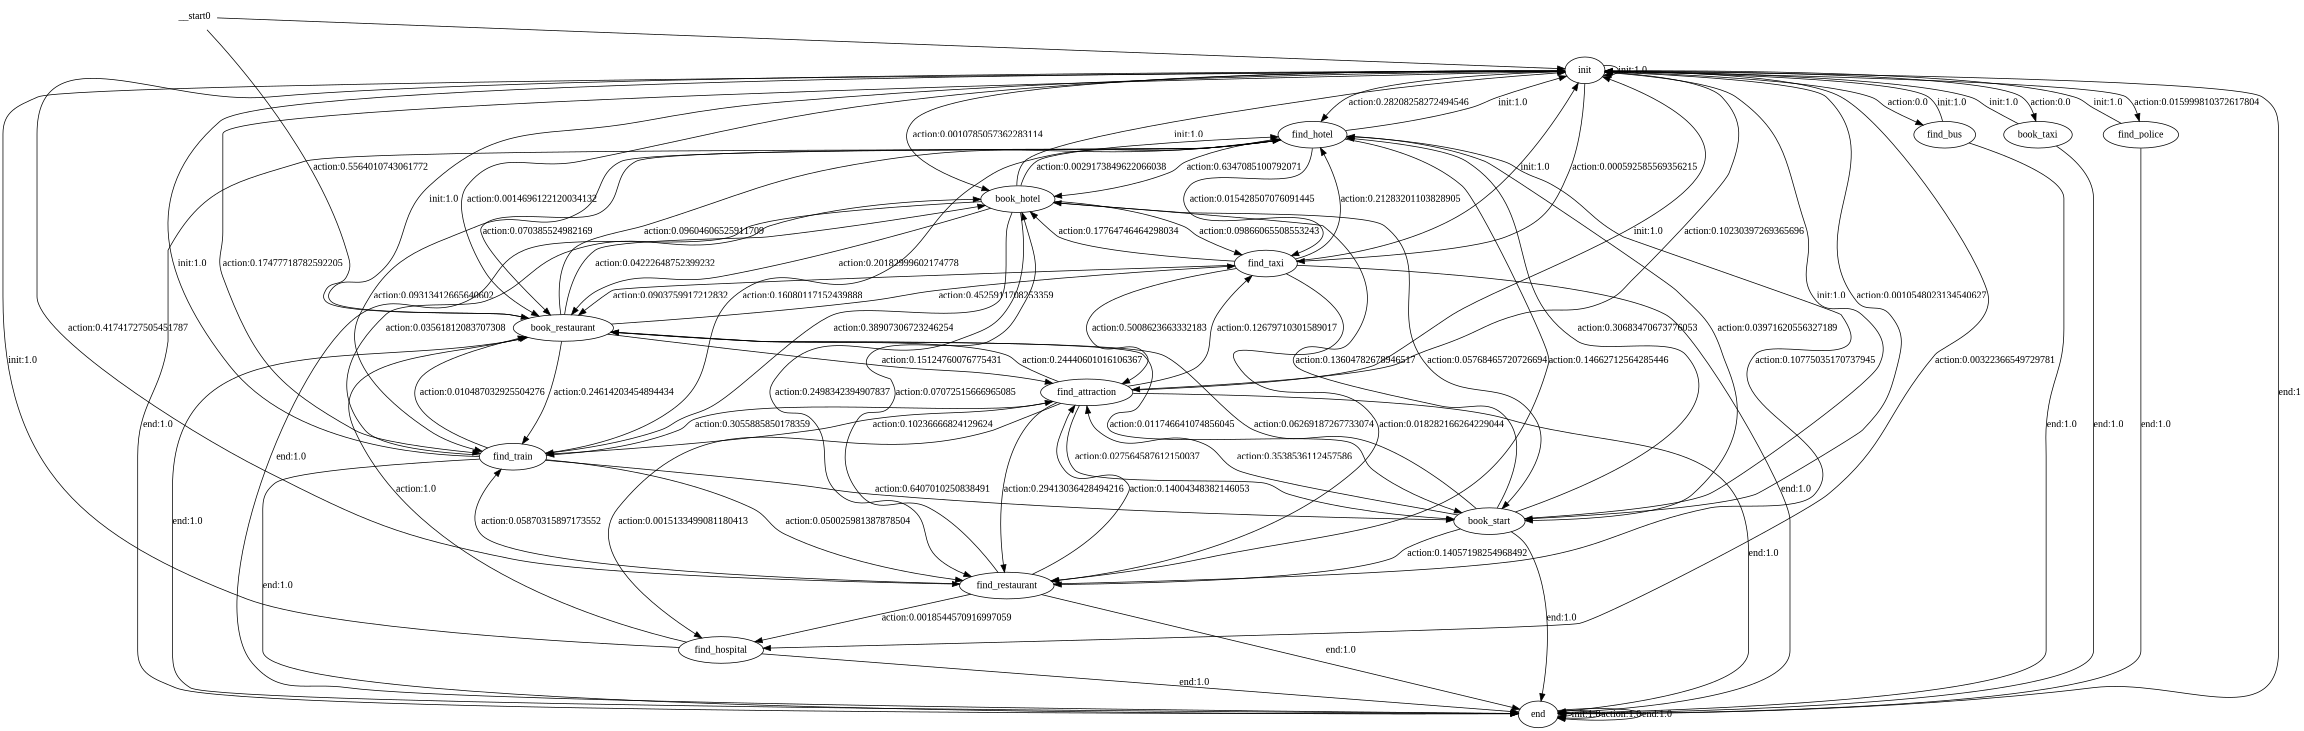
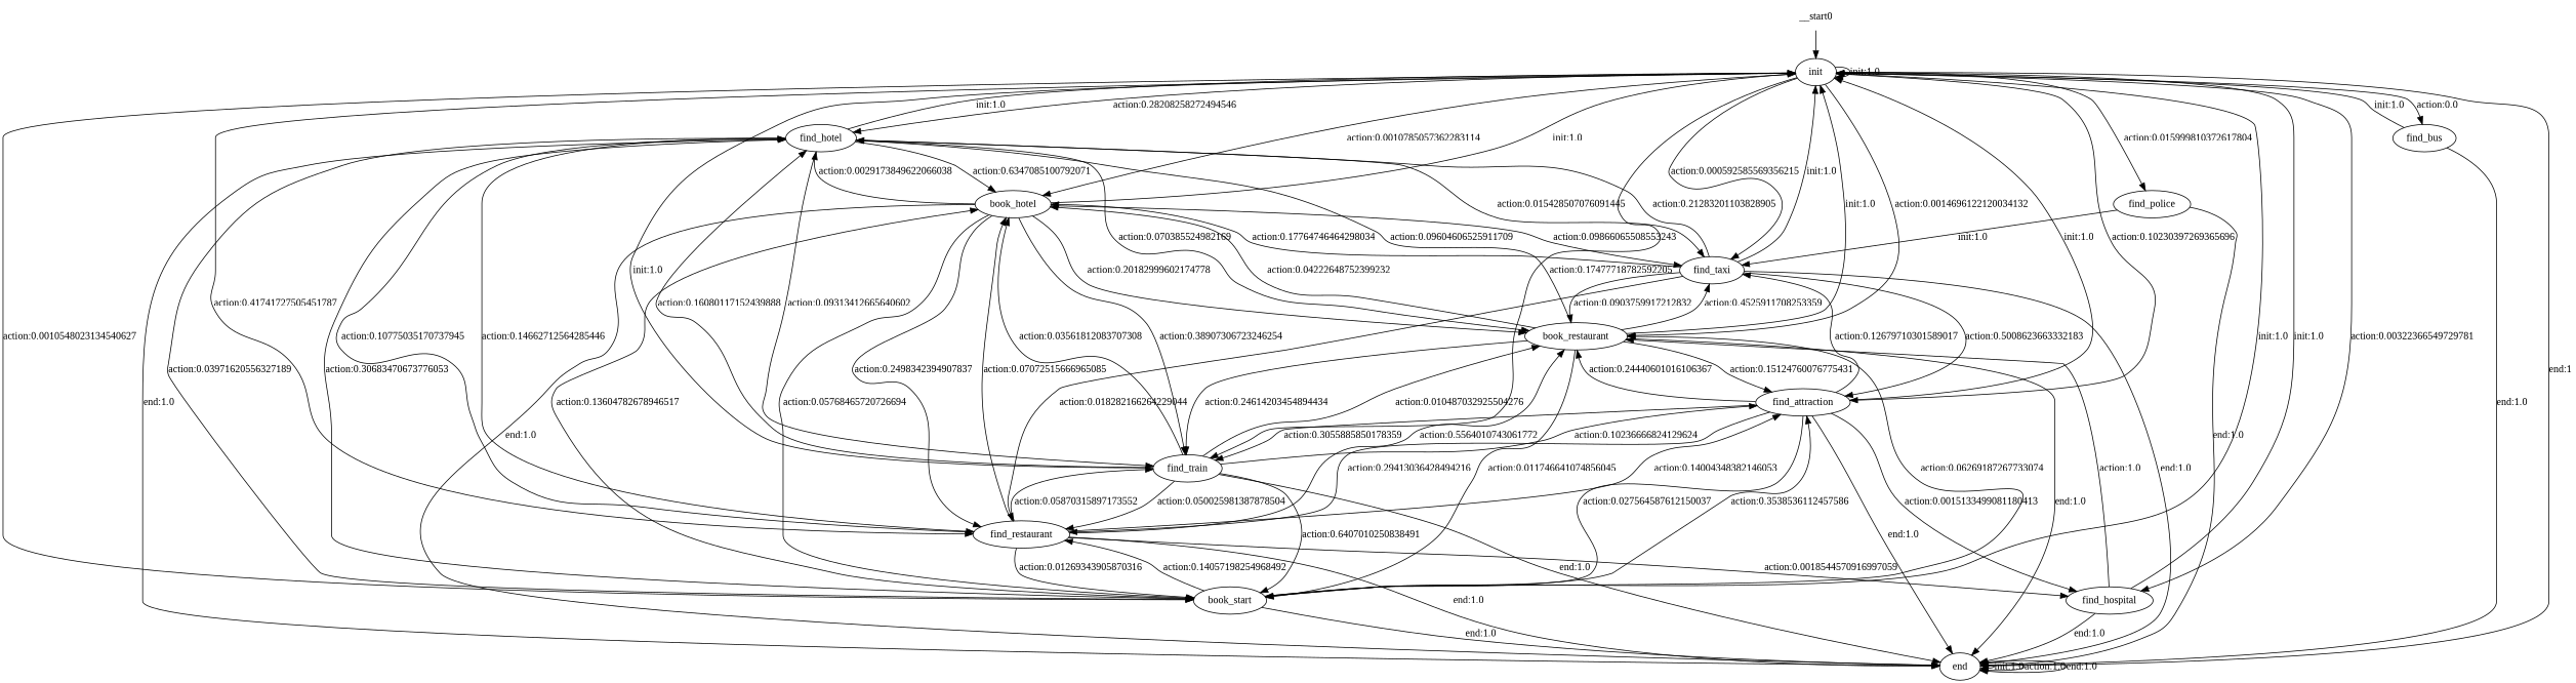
  digraph {
    fontname="Liberation Serif"
    node [fontname="Liberation Serif"]
    edge [fontname="Liberation Serif"]
    n1 [label=init]
    n2 [label=find_hotel]
    n3 [label=book_hotel]
    n4 [label=find_train]
    n5 [label=book_start]
    n6 [label=find_attraction]
    n7 [label=find_restaurant]
    n8 [label=book_restaurant]
    n9 [label=find_hospital]
-   n10 [label=book_taxi]
    n11 [label=find_taxi]
    n12 [label=find_bus]
    n13 [label=find_police]
    n14 [label=end]
    __start0 [shape=none]
    n1 -> n1 [label="init:1.0"]
    n1 -> n2 [label="action:0.28208258272494546"]
    n1 -> n3 [label="action:0.0010785057362283114"]
    n1 -> n4 [label="action:0.17477718782592205"]
    n1 -> n5 [label="action:0.0010548023134540627"]
    n1 -> n6 [label="action:0.10230397269365696"]
    n1 -> n7 [label="action:0.41741727505451787"]
    n1 -> n8 [label="action:0.0014696122120034132"]
    n1 -> n9 [label="action:0.00322366549729781"]
-   n1 -> n10 [label="action:0.0"]
    n1 -> n11 [label="action:0.000592585569356215"]
    n1 -> n12 [label="action:0.0"]
    n1 -> n13 [label="action:0.015999810372617804"]
    n1 -> n14 [label="end:1"]
    n2 -> n1 [label="init:1.0"]
    n2 -> n3 [label="action:0.6347085100792071"]
    n2 -> n4 [label="action:0.09313412665640602"]
    n2 -> n5 [label="action:0.03971620556327189"]
    n2 -> n7 [label="action:0.14662712564285446"]
    n2 -> n8 [label="action:0.070385524982169"]
    n2 -> n11 [label="action:0.015428507076091445"]
    n2 -> n14 [label="end:1.0"]
    n3 -> n1 [label="init:1.0"]
    n3 -> n2 [label="action:0.0029173849622066038"]
    n3 -> n4 [label="action:0.38907306723246254"]
    n3 -> n5 [label="action:0.05768465720726694"]
    n3 -> n7 [label="action:0.2498342394907837"]
    n3 -> n8 [label="action:0.20182999602174778"]
    n3 -> n11 [label="action:0.09866065508553243"]
    n3 -> n14 [label="end:1.0"]
    n4 -> n1 [label="init:1.0"]
    n4 -> n2 [label="action:0.16080117152439888"]
    n4 -> n3 [label="action:0.03561812083707308"]
    n4 -> n5 [label="action:0.6407010250838491"]
    n4 -> n6 [label="action:0.10236666824129624"]
    n4 -> n7 [label="action:0.050025981387878504"]
    n4 -> n8 [label="action:0.010487032925504276"]
    n4 -> n14 [label="end:1.0"]
    n5 -> n1 [label="init:1.0"]
    n5 -> n2 [label="action:0.30683470673776053"]
    n5 -> n3 [label="action:0.13604782678946517"]
    n5 -> n6 [label="action:0.3538536112457586"]
    n5 -> n7 [label="action:0.14057198254968492"]
    n5 -> n8 [label="action:0.06269187267733074"]
    n5 -> n14 [label="end:1.0"]
    n6 -> n1 [label="init:1.0"]
    n6 -> n4 [label="action:0.3055885850178359"]
    n6 -> n5 [label="action:0.027564587612150037"]
    n6 -> n7 [label="action:0.29413036428494216"]
    n6 -> n8 [label="action:0.24440601016106367"]
    n6 -> n9 [label="action:0.0015133499081180413"]
    n6 -> n11 [label="action:0.12679710301589017"]
    n6 -> n14 [label="end:1.0"]
    n7 -> n2 [label="action:0.10775035170737945"]
    n7 -> n3 [label="action:0.07072515666965085"]
    n7 -> n4 [label="action:0.05870315897173552"]
+   n7 -> n5 [label="action:0.01269343905870316"]
    n7 -> n6 [label="action:0.14004348382146053"]
-   __start0 -> n8 [label="action:0.5564010743061772"]
+   n7 -> n8 [label="action:0.5564010743061772"]
    n7 -> n9 [label="action:0.0018544570916997059"]
    n7 -> n14 [label="end:1.0"]
    n8 -> n1 [label="init:1.0"]
    n8 -> n2 [label="action:0.09604606525911709"]
    n8 -> n3 [label="action:0.04222648752399232"]
    n8 -> n4 [label="action:0.24614203454894434"]
    n8 -> n5 [label="action:0.011746641074856045"]
    n8 -> n6 [label="action:0.15124760076775431"]
    n8 -> n11 [label="action:0.4525911708253359"]
    n8 -> n14 [label="end:1.0"]
    n9 -> n1 [label="init:1.0"]
    n9 -> n8 [label="action:1.0"]
    n9 -> n14 [label="end:1.0"]
-   n10 -> n1 [label="init:1.0"]
-   n10 -> n14 [label="end:1.0"]
    n11 -> n1 [label="init:1.0"]
    n11 -> n2 [label="action:0.21283201103828905"]
    n11 -> n3 [label="action:0.17764746464298034"]
    n11 -> n6 [label="action:0.5008623663332183"]
    n11 -> n7 [label="action:0.018282166264229044"]
    n11 -> n8 [label="action:0.0903759917212832"]
    n11 -> n14 [label="end:1.0"]
    n12 -> n1 [label="init:1.0"]
    n12 -> n14 [label="end:1.0"]
-   n13 -> n1 [label="init:1.0"]
+   n13 -> n11 [label="init:1.0"]
    n13 -> n14 [label="end:1.0"]
    n14 -> n14 [label="init:1.0"]
    n14 -> n14 [label="action:1.0"]
    n14 -> n14 [label="end:1.0"]
    __start0 -> n1
  }
